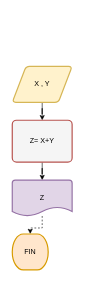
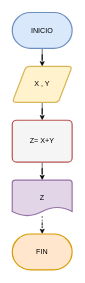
  <mxCell id="0" />
  <mxCell id="1" parent="0" />
+ <mxCell id="2" value="" style="edgeStyle=orthogonalEdgeStyle;rounded=0;orthogonalLoop=1;jettySize=auto;html=1;" edge="1" parent="1" source="3" target="5"><mxGeometry relative="1" as="geometry" /></mxCell>
+ <mxCell id="3" value="INICIO" style="strokeWidth=2;html=1;shape=mxgraph.flowchart.terminator;whiteSpace=wrap;fillColor=#dae8fc;strokeColor=#6c8ebf;" parent="1" vertex="1"><mxGeometry x="20" y="20" width="100" height="60" as="geometry" /></mxCell>
  <mxCell id="4" value="" style="edgeStyle=orthogonalEdgeStyle;rounded=0;orthogonalLoop=1;jettySize=auto;html=1;" edge="1" parent="1" source="5" target="7"><mxGeometry relative="1" as="geometry" /></mxCell>
  <mxCell id="5" value="X , Y" style="shape=parallelogram;html=1;strokeWidth=2;perimeter=parallelogramPerimeter;whiteSpace=wrap;rounded=1;arcSize=12;size=0.23;fillColor=#fff2cc;strokeColor=#d6b656;" parent="1" vertex="1"><mxGeometry x="20" y="110" width="100" height="60" as="geometry" /></mxCell>
  <mxCell id="6" value="" style="edgeStyle=orthogonalEdgeStyle;rounded=0;orthogonalLoop=1;jettySize=auto;html=1;" edge="1" parent="1" source="7" target="9"><mxGeometry relative="1" as="geometry" /></mxCell>
  <mxCell id="7" value="Z= X+Y" style="rounded=1;whiteSpace=wrap;html=1;absoluteArcSize=1;arcSize=14;strokeWidth=2;fillColor=#f5f5f5;strokeColor=#b85450;" parent="1" vertex="1"><mxGeometry x="20" y="200" width="100" height="70" as="geometry" /></mxCell>
  <mxCell id="8" value="" style="edgeStyle=orthogonalEdgeStyle;rounded=0;orthogonalLoop=1;jettySize=auto;html=1;dashed=1;" edge="1" parent="1" source="9" target="10"><mxGeometry relative="1" as="geometry" /></mxCell>
  <mxCell id="9" value="Z" style="strokeWidth=2;html=1;shape=mxgraph.flowchart.document2;whiteSpace=wrap;size=0.25;fillColor=#e1d5e7;strokeColor=#9673a6;" parent="1" vertex="1"><mxGeometry x="20" y="300" width="100" height="60" as="geometry" /></mxCell>
- <mxCell id="10" value="FIN" style="strokeWidth=2;html=1;shape=mxgraph.flowchart.terminator;whiteSpace=wrap;fillColor=#ffe6cc;strokeColor=#d79b00;" parent="1" vertex="1"><mxGeometry x="20" y="390" width="60" height="60" as="geometry" /></mxCell>
+ <mxCell id="10" value="FIN" style="strokeWidth=2;html=1;shape=mxgraph.flowchart.terminator;whiteSpace=wrap;fillColor=#ffe6cc;strokeColor=#d79b00;" parent="1" vertex="1"><mxGeometry x="20" y="390" width="100" height="60" as="geometry" /></mxCell>
